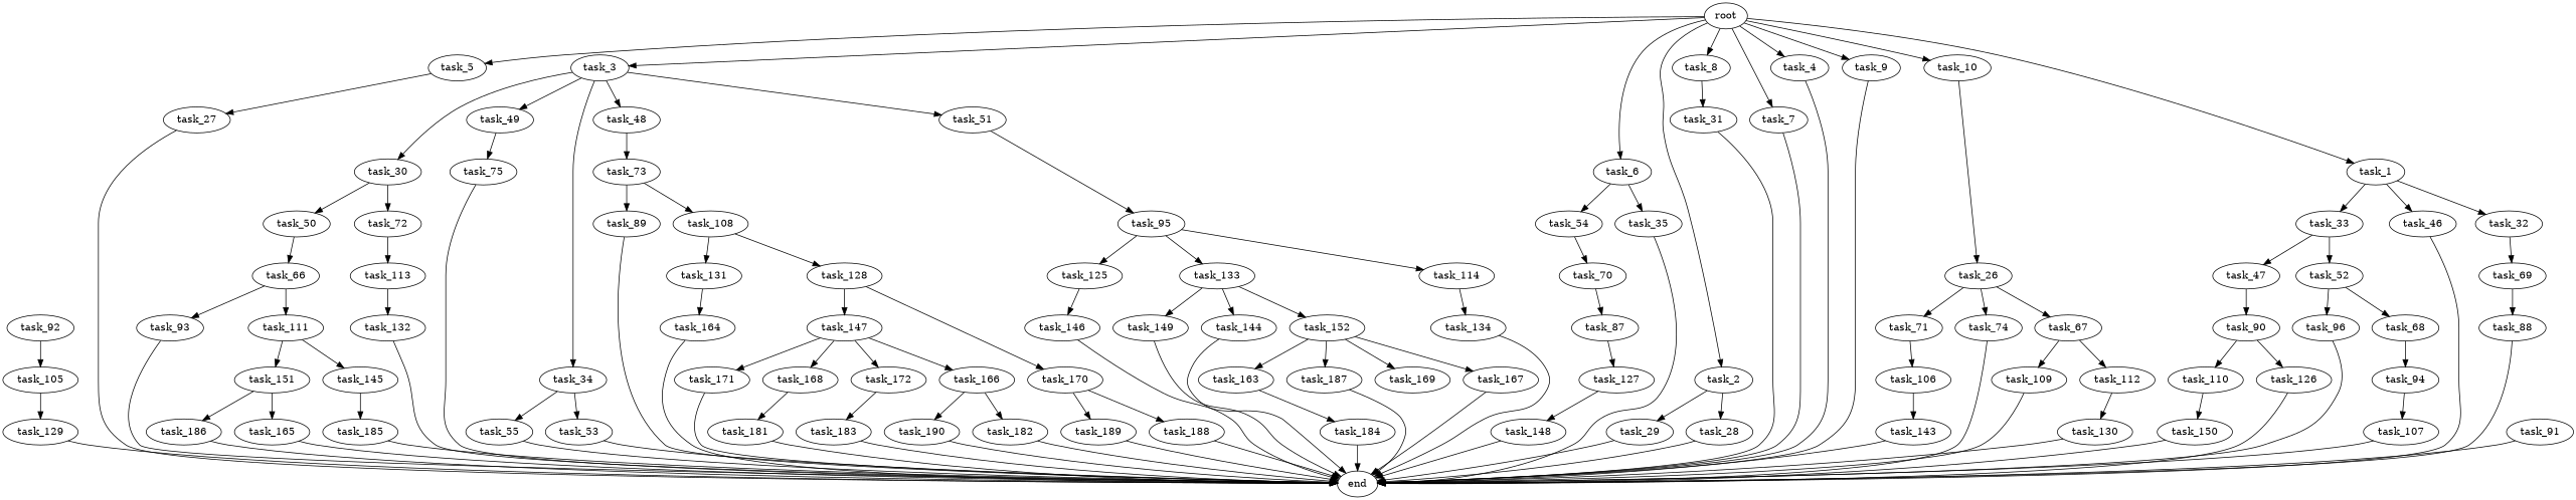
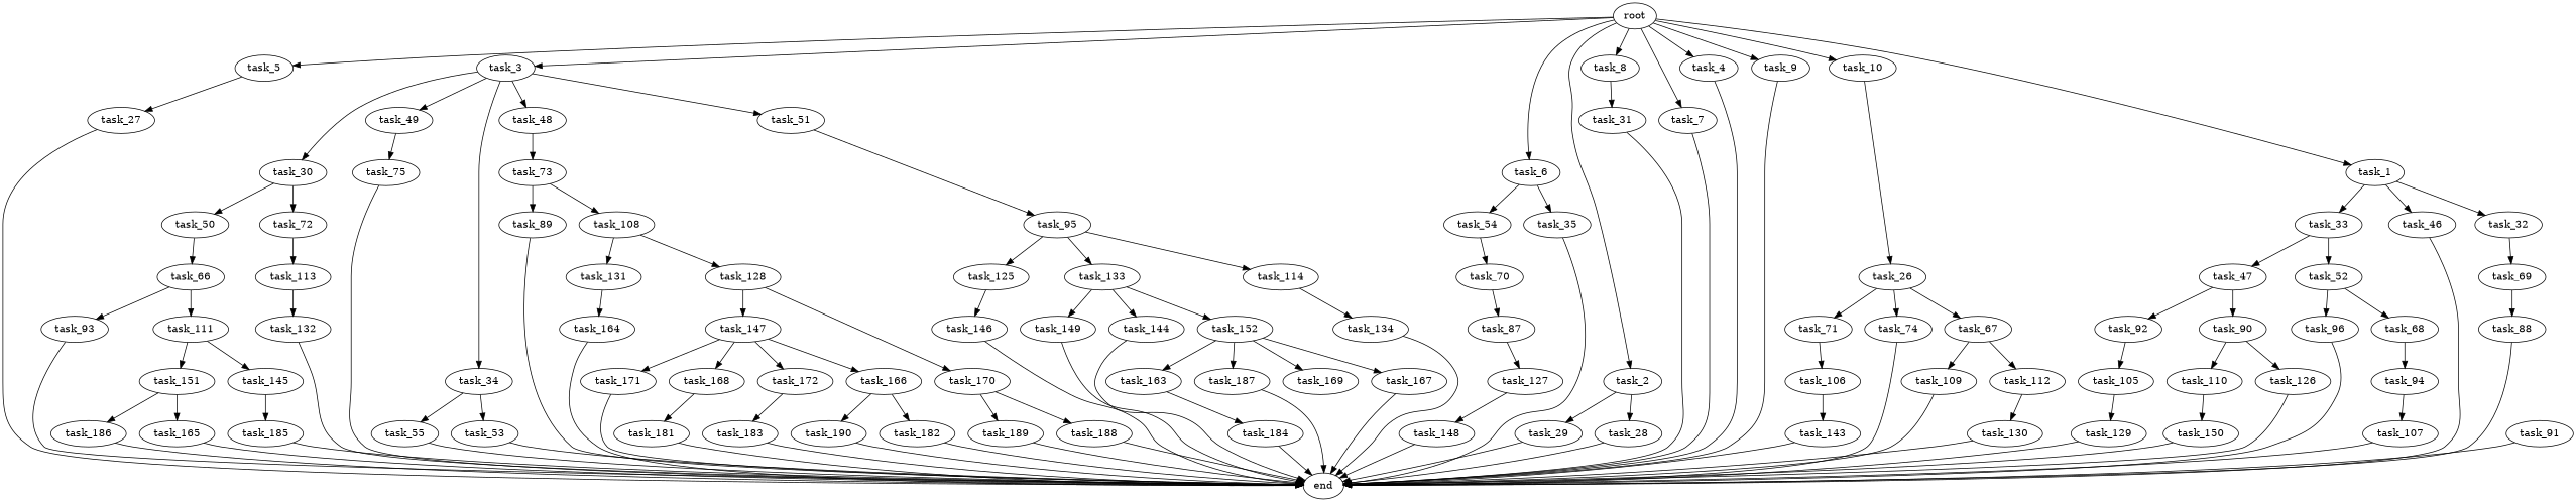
  digraph {
    task_73
    task_89
    task_108
    end
    task_131
    task_128
    task_92
    task_105
    task_129
    task_55
    task_151
    task_186
    task_165
    task_5
    task_27
    task_47
    task_90
    task_110
    task_126
    task_3
    task_30
    task_49
    task_34
    task_48
    task_51
    task_50
    task_72
    task_75
    task_53
    task_95
    task_6
    task_54
    task_35
    task_70
    task_171
    task_113
    task_132
    task_66
    task_2
    task_29
    task_28
    task_8
    task_31
    task_150
    task_125
    task_146
    task_163
    task_184
    task_69
    task_88
    task_187
    task_93
    task_145
    task_185
    task_168
    task_181
    task_7
    task_33
    task_52
    task_96
    task_68
    task_130
    task_189
    task_71
    task_106
    task_143
    task_183
    task_4
    task_149
    task_172
    task_109
    task_144
    task_111
    task_91
    task_133
    task_152
    task_169
    task_167
    task_74
    task_164
    task_147
    task_166
    task_190
    task_182
    task_9
    task_46
    task_127
    task_148
    task_107
    task_114
    task_134
    root
    task_10
    task_1
    task_26
    task_32
    task_188
    task_67
    task_112
    task_87
    task_94
    task_170
    task_73 -> task_89
    task_73 -> task_108
    task_89 -> end
    task_108 -> task_131
    task_108 -> task_128
    task_131 -> task_164
    task_128 -> task_147
    task_128 -> task_170
    task_92 -> task_105
    task_105 -> task_129
    task_129 -> end
    task_55 -> end
    task_151 -> task_186
    task_151 -> task_165
    task_186 -> end
    task_165 -> end
    task_5 -> task_27
    task_27 -> end
+   task_47 -> task_92
    task_47 -> task_90
    task_90 -> task_110
    task_90 -> task_126
    task_110 -> task_150
    task_126 -> end
    task_3 -> task_30
    task_3 -> task_49
    task_3 -> task_34
    task_3 -> task_48
    task_3 -> task_51
    task_30 -> task_50
    task_30 -> task_72
    task_49 -> task_75
    task_34 -> task_55
    task_34 -> task_53
    task_48 -> task_73
    task_51 -> task_95
    task_50 -> task_66
    task_72 -> task_113
    task_75 -> end
    task_53 -> end
    task_95 -> task_125
    task_95 -> task_133
    task_95 -> task_114
    task_6 -> task_54
    task_6 -> task_35
    task_54 -> task_70
    task_35 -> end
    task_70 -> task_87
    task_171 -> end
    task_113 -> task_132
    task_132 -> end
    task_66 -> task_93
    task_66 -> task_111
    task_2 -> task_29
    task_2 -> task_28
    task_29 -> end
    task_28 -> end
    task_8 -> task_31
    task_31 -> end
    task_150 -> end
    task_125 -> task_146
    task_146 -> end
    task_163 -> task_184
    task_184 -> end
    task_69 -> task_88
    task_88 -> end
    task_187 -> end
    task_93 -> end
    task_145 -> task_185
    task_185 -> end
    task_168 -> task_181
    task_181 -> end
    task_7 -> end
    task_33 -> task_47
    task_33 -> task_52
    task_52 -> task_96
    task_52 -> task_68
    task_96 -> end
    task_68 -> task_94
    task_130 -> end
    task_189 -> end
    task_71 -> task_106
    task_106 -> task_143
    task_143 -> end
    task_183 -> end
    task_4 -> end
    task_149 -> end
    task_172 -> task_183
    task_109 -> end
    task_144 -> end
    task_111 -> task_151
    task_111 -> task_145
    task_91 -> end
    task_133 -> task_149
    task_133 -> task_144
    task_133 -> task_152
    task_152 -> task_163
    task_152 -> task_187
    task_152 -> task_169
    task_152 -> task_167
    task_167 -> end
    task_74 -> end
    task_164 -> end
    task_147 -> task_171
    task_147 -> task_168
    task_147 -> task_172
    task_147 -> task_166
    task_166 -> task_190
    task_166 -> task_182
    task_190 -> end
    task_182 -> end
    task_9 -> end
    task_46 -> end
    task_127 -> task_148
    task_148 -> end
    task_107 -> end
    task_114 -> task_134
    task_134 -> end
    root -> task_5
    root -> task_3
    root -> task_6
    root -> task_2
    root -> task_8
    root -> task_7
    root -> task_4
    root -> task_9
    root -> task_10
    root -> task_1
    task_10 -> task_26
    task_1 -> task_33
    task_1 -> task_46
    task_1 -> task_32
    task_26 -> task_71
    task_26 -> task_74
    task_26 -> task_67
    task_32 -> task_69
    task_188 -> end
    task_67 -> task_109
    task_67 -> task_112
    task_112 -> task_130
    task_87 -> task_127
    task_94 -> task_107
    task_170 -> task_189
    task_170 -> task_188
  }
